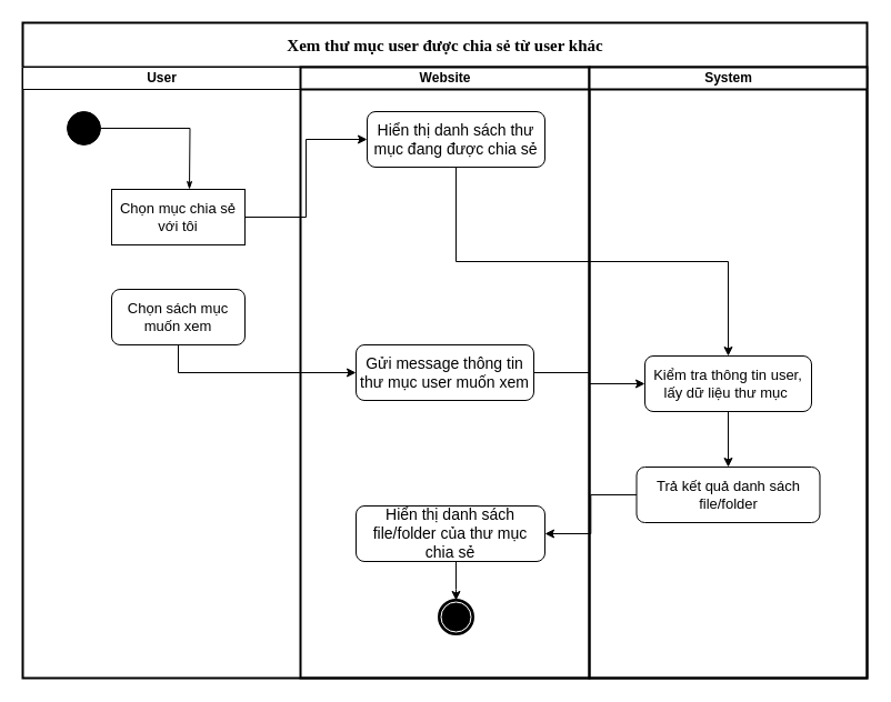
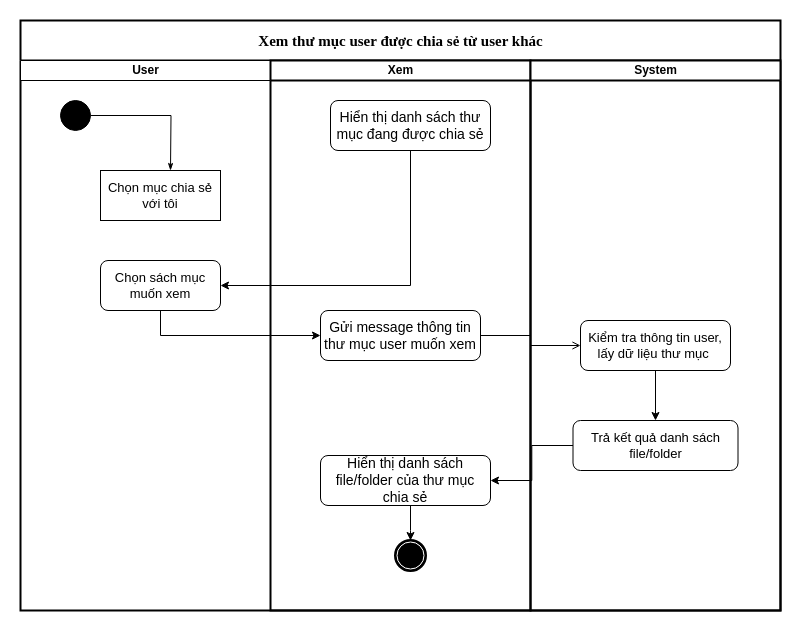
  <mxCell id="0" />
  <mxCell id="1" parent="0" />
  <mxCell id="2" value="&lt;font style=&quot;font-size: 15px;&quot;&gt;Xem thư mục user được chia sẻ từ user khác&lt;/font&gt;" style="swimlane;html=1;childLayout=stackLayout;startSize=40;rounded=0;shadow=0;comic=0;labelBackgroundColor=none;strokeWidth=2;fontFamily=Verdana;fontSize=12;align=center;" parent="1" vertex="1"><mxGeometry x="20" y="20" width="760" height="590" as="geometry" /></mxCell>
  <mxCell id="3" value="User" style="swimlane;html=1;startSize=20;" parent="2" vertex="1"><mxGeometry y="40" width="250" height="550" as="geometry" /></mxCell>
  <mxCell id="4" value="" style="ellipse;whiteSpace=wrap;html=1;rounded=0;shadow=0;comic=0;labelBackgroundColor=none;strokeWidth=1;fillColor=#000000;fontFamily=Verdana;fontSize=12;align=center;" parent="3" vertex="1"><mxGeometry x="40" y="40" width="30" height="30" as="geometry" /></mxCell>
  <mxCell id="5" value="&lt;font style=&quot;font-size: 13px;&quot;&gt;Chọn mục chia sẻ với tôi&lt;/font&gt;" style="whiteSpace=wrap;html=1;rounded=0;" parent="3" vertex="1"><mxGeometry x="80" y="110" width="120" height="50" as="geometry" /></mxCell>
  <mxCell id="6" value="&lt;font style=&quot;font-size: 13px;&quot;&gt;Chọn sách mục muốn xem&lt;/font&gt;" style="rounded=1;whiteSpace=wrap;html=1;" parent="3" vertex="1"><mxGeometry x="80" y="200" width="120" height="50" as="geometry" /></mxCell>
- <mxCell id="7" value="" style="edgeStyle=orthogonalEdgeStyle;rounded=0;orthogonalLoop=1;jettySize=auto;html=1;fontSize=12;entryX=0;entryY=0.5;entryDx=0;entryDy=0;" parent="2" source="5" target="15" edge="1"><mxGeometry relative="1" as="geometry"><mxPoint x="310" y="155" as="targetPoint" /></mxGeometry></mxCell>
  <mxCell id="8" value="" style="edgeStyle=orthogonalEdgeStyle;rounded=0;orthogonalLoop=1;jettySize=auto;html=1;fontSize=12;entryX=1;entryY=0.5;entryDx=0;entryDy=0;exitX=0;exitY=0.5;exitDx=0;exitDy=0;" parent="2" source="19" target="12" edge="1"><mxGeometry relative="1" as="geometry"><mxPoint x="480" y="325" as="sourcePoint" /></mxGeometry></mxCell>
- <mxCell id="9" value="" style="edgeStyle=orthogonalEdgeStyle;rounded=0;orthogonalLoop=1;jettySize=auto;html=1;fontSize=12;exitX=0.5;exitY=1;exitDx=0;exitDy=0;" parent="2" source="15" target="21" edge="1"><mxGeometry relative="1" as="geometry"><mxPoint x="562.5" y="285" as="sourcePoint" /><mxPoint x="210" y="240" as="targetPoint" /></mxGeometry></mxCell>
+ <mxCell id="9" value="" style="edgeStyle=orthogonalEdgeStyle;rounded=0;orthogonalLoop=1;jettySize=auto;html=1;fontSize=12;exitX=0.5;exitY=1;exitDx=0;exitDy=0;entryX=1;entryY=0.5;entryDx=0;entryDy=0;" parent="2" source="15" target="6" edge="1"><mxGeometry relative="1" as="geometry"><mxPoint x="562.5" y="285" as="sourcePoint" /><mxPoint x="210" y="240" as="targetPoint" /></mxGeometry></mxCell>
  <mxCell id="10" value="" style="edgeStyle=orthogonalEdgeStyle;rounded=0;orthogonalLoop=1;jettySize=auto;html=1;fontSize=12;exitX=0.5;exitY=1;exitDx=0;exitDy=0;entryX=0;entryY=0.5;entryDx=0;entryDy=0;" parent="2" source="6" target="16" edge="1"><mxGeometry relative="1" as="geometry"><mxPoint x="400" y="190" as="sourcePoint" /><mxPoint x="210" y="255" as="targetPoint" /></mxGeometry></mxCell>
- <mxCell id="11" value="Website" style="swimlane;html=1;startSize=20;strokeWidth=2;" parent="2" vertex="1"><mxGeometry x="250" y="40" width="260" height="550" as="geometry" /></mxCell>
+ <mxCell id="11" value="Xem" style="swimlane;html=1;startSize=20;strokeWidth=2;" parent="2" vertex="1"><mxGeometry x="250" y="40" width="260" height="550" as="geometry" /></mxCell>
  <mxCell id="12" value="Hiển thị danh sách file/folder của thư mục chia sẻ" style="rounded=1;whiteSpace=wrap;html=1;fontSize=14;" parent="11" vertex="1"><mxGeometry x="50" y="395" width="170" height="50" as="geometry" /></mxCell>
  <mxCell id="13" value="" style="shape=mxgraph.bpmn.shape;html=1;verticalLabelPosition=bottom;labelBackgroundColor=#ffffff;verticalAlign=top;perimeter=ellipsePerimeter;outline=end;symbol=terminate;rounded=0;shadow=0;comic=0;strokeWidth=1;fontFamily=Verdana;fontSize=12;align=center;" parent="11" vertex="1"><mxGeometry x="125" y="480" width="30" height="30" as="geometry" /></mxCell>
  <mxCell id="14" value="" style="edgeStyle=orthogonalEdgeStyle;rounded=0;orthogonalLoop=1;jettySize=auto;html=1;fontSize=12;exitX=0.5;exitY=1;exitDx=0;exitDy=0;entryX=0.5;entryY=0;entryDx=0;entryDy=0;" parent="11" source="12" target="13" edge="1"><mxGeometry relative="1" as="geometry"><mxPoint x="120" y="370" as="sourcePoint" /><mxPoint x="130" y="700" as="targetPoint" /><Array as="points"><mxPoint x="140" y="470" /><mxPoint x="140" y="470" /></Array></mxGeometry></mxCell>
  <mxCell id="15" value="Hiển thị danh sách thư mục đang được chia sẻ" style="rounded=1;whiteSpace=wrap;html=1;fontSize=14;" parent="11" vertex="1"><mxGeometry x="60" y="40" width="160" height="50" as="geometry" /></mxCell>
  <mxCell id="16" value="Gửi message thông tin thư mục user muốn xem" style="rounded=1;whiteSpace=wrap;html=1;fontSize=14;" parent="11" vertex="1"><mxGeometry x="50" y="250" width="160" height="50" as="geometry" /></mxCell>
  <mxCell id="17" value="System" style="swimlane;html=1;startSize=20;strokeWidth=2;" parent="2" vertex="1"><mxGeometry x="510" y="40" width="250" height="550" as="geometry" /></mxCell>
  <mxCell id="18" style="edgeStyle=orthogonalEdgeStyle;rounded=0;html=1;labelBackgroundColor=none;startArrow=none;startFill=0;startSize=5;endArrow=classicThin;endFill=1;endSize=5;jettySize=auto;orthogonalLoop=1;strokeWidth=1;fontFamily=Verdana;fontSize=12" parent="17" source="4" edge="1"><mxGeometry relative="1" as="geometry"><mxPoint x="-360" y="110" as="targetPoint" /></mxGeometry></mxCell>
  <mxCell id="19" value="&lt;span style=&quot;font-size: 13px;&quot;&gt;Trả kết quả danh sách file/folder&lt;/span&gt;" style="rounded=1;whiteSpace=wrap;html=1;" parent="17" vertex="1"><mxGeometry x="42.5" y="360" width="165" height="50" as="geometry" /></mxCell>
  <mxCell id="20" value="" style="edgeStyle=orthogonalEdgeStyle;rounded=0;orthogonalLoop=1;jettySize=auto;html=1;fontSize=12;entryX=0.5;entryY=0;entryDx=0;entryDy=0;exitX=0.5;exitY=1;exitDx=0;exitDy=0;" parent="17" source="21" target="19" edge="1"><mxGeometry relative="1" as="geometry"><mxPoint x="120" y="330" as="sourcePoint" /><mxPoint x="70" y="315" as="targetPoint" /></mxGeometry></mxCell>
  <mxCell id="21" value="&lt;span style=&quot;font-size: 13px;&quot;&gt;Kiểm tra thông tin user, lấy dữ liệu thư mục&amp;nbsp;&lt;/span&gt;" style="rounded=1;whiteSpace=wrap;html=1;" parent="17" vertex="1"><mxGeometry x="50" y="260" width="150" height="50" as="geometry" /></mxCell>
- <mxCell id="22" value="" style="edgeStyle=orthogonalEdgeStyle;rounded=0;orthogonalLoop=1;jettySize=auto;html=1;fontSize=12;entryX=0;entryY=0.5;entryDx=0;entryDy=0;exitX=1;exitY=0.5;exitDx=0;exitDy=0;" parent="2" source="16" target="21" edge="1"><mxGeometry relative="1" as="geometry"><mxPoint x="562.5" y="415" as="sourcePoint" /><mxPoint x="480" y="415" as="targetPoint" /></mxGeometry></mxCell>
+ <mxCell id="22" value="" style="edgeStyle=orthogonalEdgeStyle;rounded=0;orthogonalLoop=1;jettySize=auto;html=1;fontSize=12;entryX=0;entryY=0.5;entryDx=0;entryDy=0;exitX=1;exitY=0.5;exitDx=0;exitDy=0;endArrow=open;" parent="2" source="16" target="21" edge="1"><mxGeometry relative="1" as="geometry"><mxPoint x="562.5" y="415" as="sourcePoint" /><mxPoint x="480" y="415" as="targetPoint" /></mxGeometry></mxCell>
